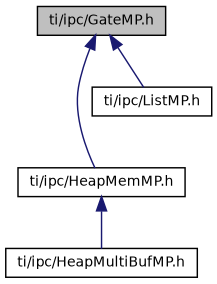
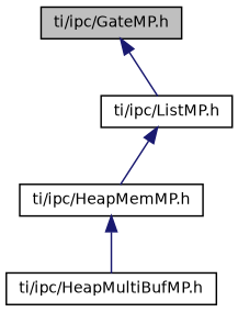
  digraph {
    node [color=black fillcolor=white fontname=Helvetica fontsize=10 shape=record style=filled]
    edge [color=midnightblue dir=back fontname=Helvetica fontsize=10 labelfontname=Helvetica labelfontsize=10 style=solid]
    n1 [fillcolor=grey75 fontcolor=black height=0.2 label="ti/ipc/GateMP.h" width=0.4]
    n2 [height=0.2 label="ti/ipc/HeapMemMP.h" width=0.4]
    n3 [height=0.2 label="ti/ipc/ListMP.h" width=0.4]
    n4 [height=0.2 label="ti/ipc/HeapMultiBufMP.h" width=0.4]
-   n1 -> n2
+   n3 -> n2
    n1 -> n3
    n2 -> n4
  }
